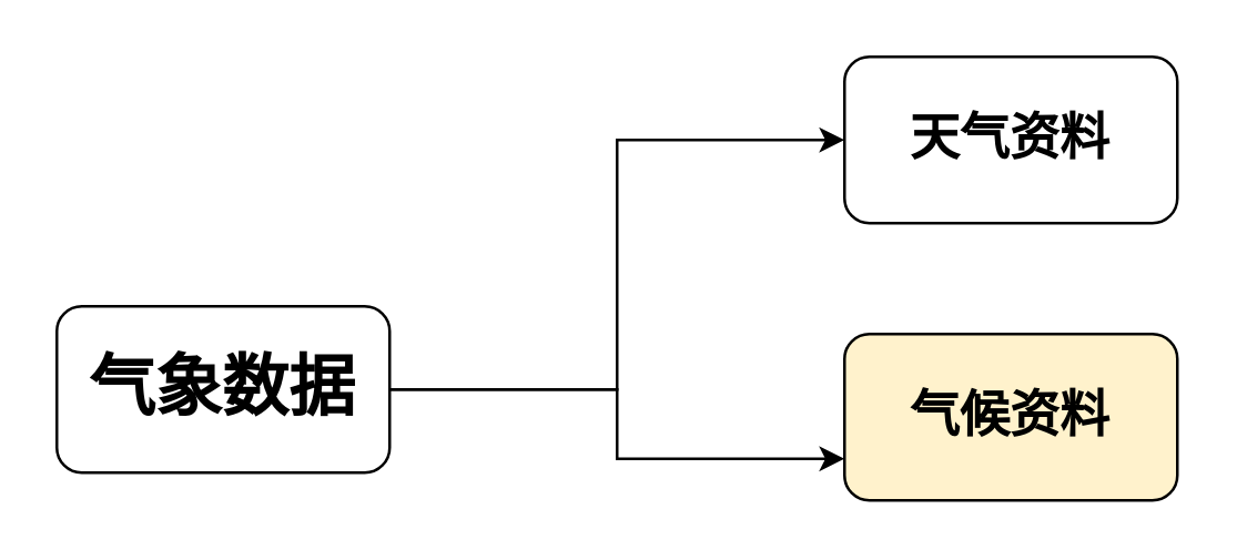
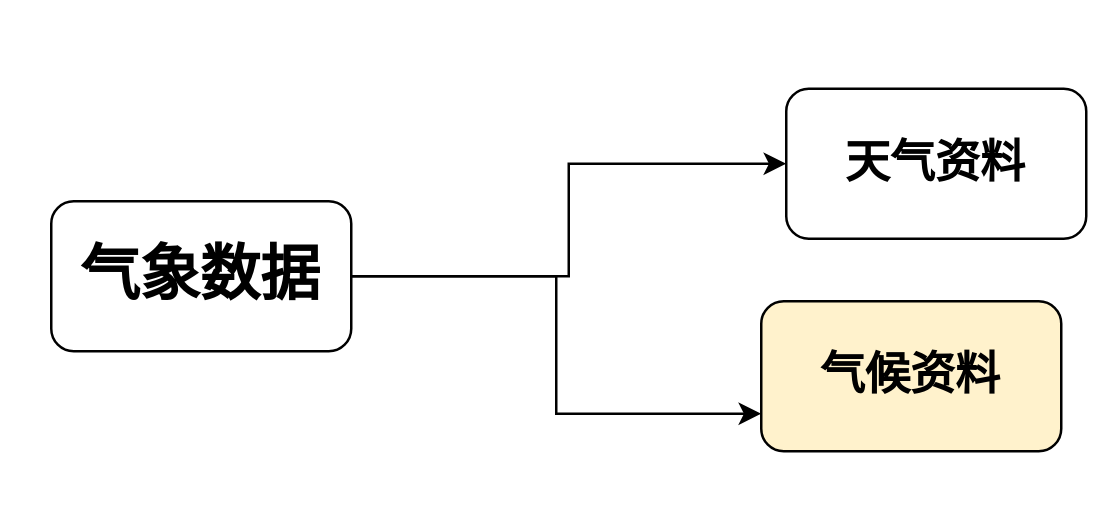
  <mxCell id="0" />
  <mxCell id="1" parent="0" />
  <mxCell id="2" style="edgeStyle=orthogonalEdgeStyle;rounded=0;orthogonalLoop=1;jettySize=auto;html=1;entryX=0;entryY=0.5;entryDx=0;entryDy=0;fontFamily=Times New Roman;" edge="1" parent="1" source="4" target="5"><mxGeometry relative="1" as="geometry" /></mxCell>
  <mxCell id="3" style="edgeStyle=orthogonalEdgeStyle;rounded=0;orthogonalLoop=1;jettySize=auto;html=1;entryX=0;entryY=0.75;entryDx=0;entryDy=0;fontFamily=Times New Roman;" edge="1" parent="1" source="4" target="6"><mxGeometry relative="1" as="geometry" /></mxCell>
- <mxCell id="4" value="&lt;h1&gt;&lt;font face=&quot;Times New Roman&quot;&gt;气象数据&lt;/font&gt;&lt;/h1&gt;" style="rounded=1;whiteSpace=wrap;html=1;" vertex="1" parent="1"><mxGeometry x="20" y="110" width="120" height="60" as="geometry" /></mxCell>
- <mxCell id="5" value="&lt;h2&gt;天气资料&lt;/h2&gt;" style="rounded=1;whiteSpace=wrap;html=1;" vertex="1" parent="1"><mxGeometry x="304" y="20" width="120" height="60" as="geometry" /></mxCell>
+ <mxCell id="4" value="&lt;h1&gt;&lt;font face=&quot;Times New Roman&quot;&gt;气象数据&lt;/font&gt;&lt;/h1&gt;" style="rounded=1;whiteSpace=wrap;html=1;" vertex="1" parent="1"><mxGeometry x="20" y="80" width="120" height="60" as="geometry" /></mxCell>
+ <mxCell id="5" value="&lt;h2&gt;天气资料&lt;/h2&gt;" style="rounded=1;whiteSpace=wrap;html=1;" vertex="1" parent="1"><mxGeometry x="314" y="35" width="120" height="60" as="geometry" /></mxCell>
  <mxCell id="6" value="&lt;h2&gt;气候资料&lt;/h2&gt;" style="rounded=1;whiteSpace=wrap;html=1;fillColor=#fff2cc;" vertex="1" parent="1"><mxGeometry x="304" y="120" width="120" height="60" as="geometry" /></mxCell>
